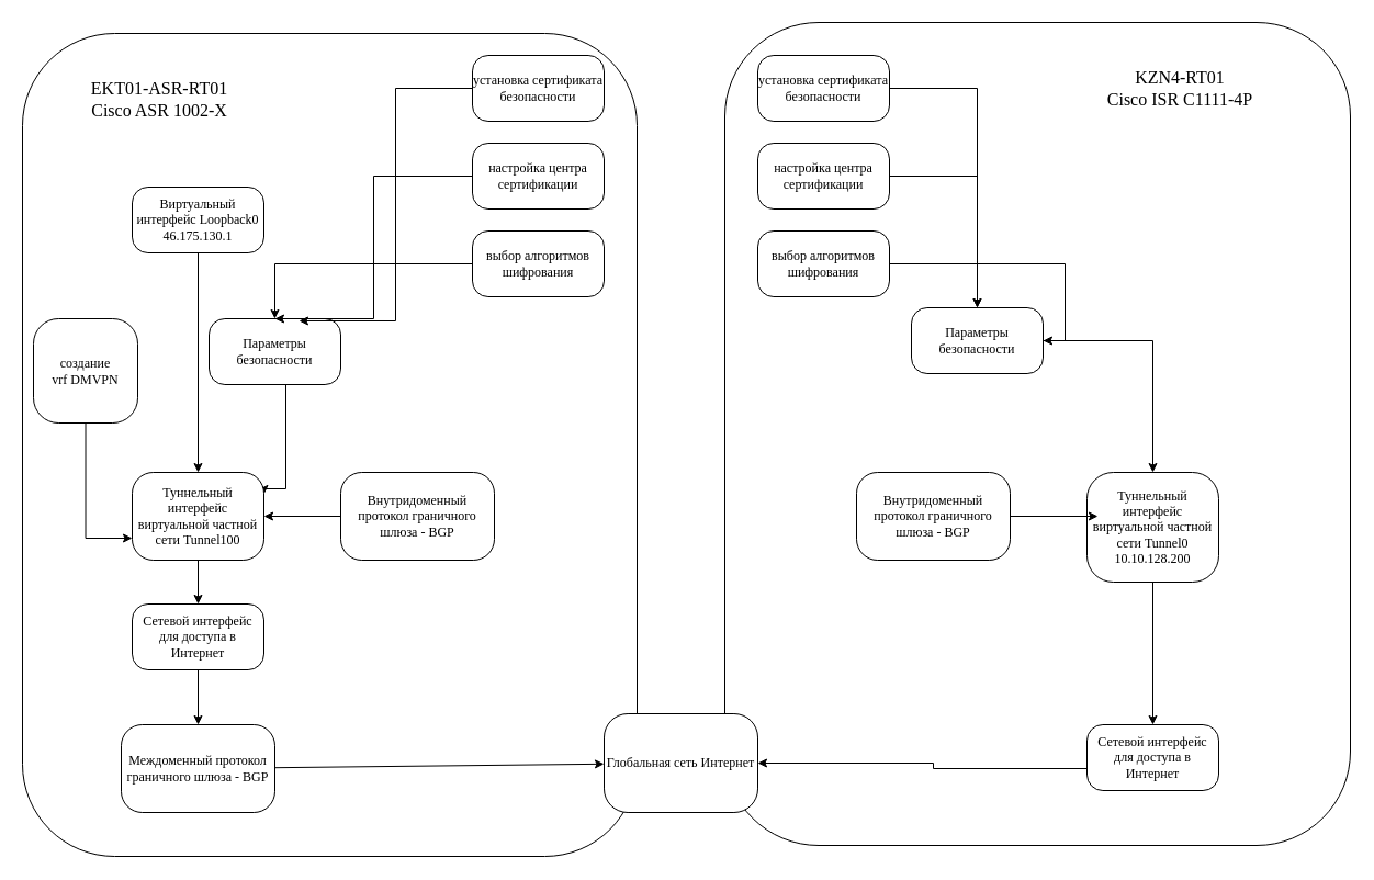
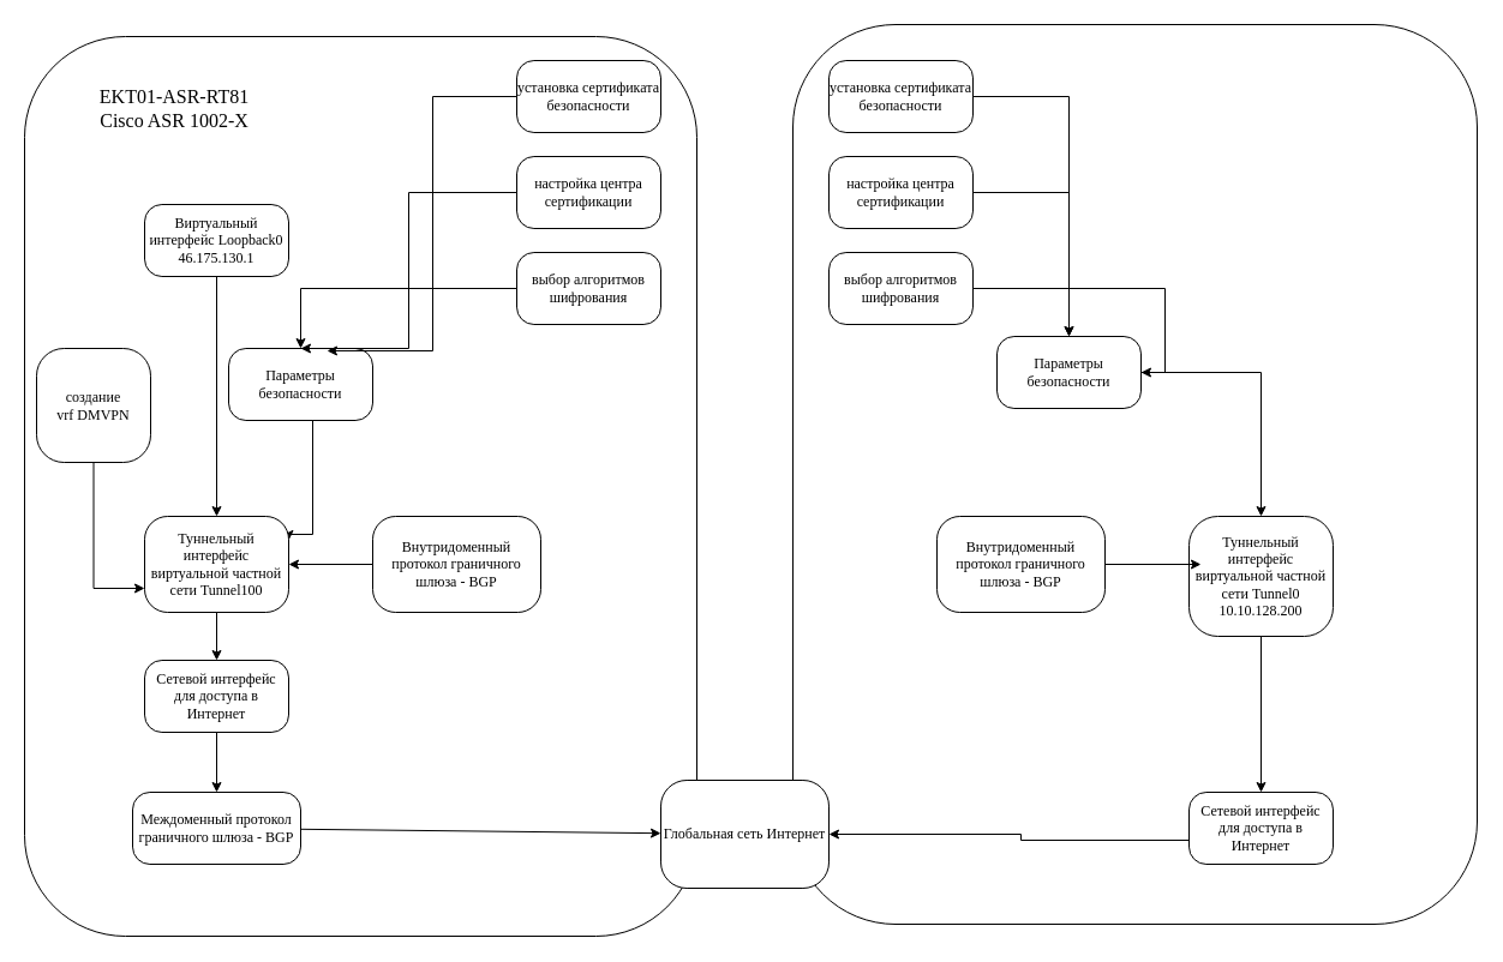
  <mxCell id="0" />
  <mxCell id="1" parent="0" />
  <mxCell id="2" value="" style="rounded=1;whiteSpace=wrap;html=1;" vertex="1" parent="1"><mxGeometry x="660" width="570" height="750" as="geometry" y="20" /></mxCell>
  <mxCell id="3" value="" style="rounded=1;whiteSpace=wrap;html=1;" vertex="1" parent="1"><mxGeometry x="20" y="30" width="560" height="750" as="geometry" /></mxCell>
  <mxCell id="4" style="edgeStyle=orthogonalEdgeStyle;rounded=0;orthogonalLoop=1;jettySize=auto;html=1;entryX=0;entryY=0.75;entryDx=0;entryDy=0;" edge="1" parent="1" source="5" target="10"><mxGeometry relative="1" as="geometry" /></mxCell>
  <mxCell id="5" value="&lt;div&gt;создание&lt;br&gt;&lt;/div&gt;&lt;div&gt;vrf DMVPN&lt;/div&gt;" style="rounded=1;whiteSpace=wrap;html=1;arcSize=24;shadow=0;comic=0;labelBackgroundColor=none;fontFamily=Verdana;fontSize=12;align=center;" parent="1" vertex="1"><mxGeometry x="30" y="290" width="95" height="95" as="geometry" /></mxCell>
  <mxCell id="6" style="edgeStyle=orthogonalEdgeStyle;rounded=0;orthogonalLoop=1;jettySize=auto;html=1;entryX=1;entryY=0.25;entryDx=0;entryDy=0;" edge="1" parent="1" source="7" target="10"><mxGeometry relative="1" as="geometry"><Array as="points"><mxPoint x="260" y="445" /></Array></mxGeometry></mxCell>
  <mxCell id="7" value="Параметры безопасности" style="rounded=1;whiteSpace=wrap;html=1;arcSize=24;shadow=0;comic=0;labelBackgroundColor=none;fontFamily=Verdana;fontSize=12;align=center;" parent="1" vertex="1"><mxGeometry x="190" y="290" width="120" height="60" as="geometry" /></mxCell>
  <mxCell id="8" value="настройка центра сертификации " style="rounded=1;whiteSpace=wrap;html=1;arcSize=24;shadow=0;comic=0;labelBackgroundColor=none;fontFamily=Verdana;fontSize=12;align=center;" parent="1" vertex="1"><mxGeometry x="430" y="130" width="120" height="60" as="geometry" /></mxCell>
  <mxCell id="9" style="edgeStyle=orthogonalEdgeStyle;rounded=0;orthogonalLoop=1;jettySize=auto;html=1;" edge="1" parent="1" source="10" target="23"><mxGeometry relative="1" as="geometry" /></mxCell>
  <mxCell id="10" value="Туннельный интерфейс виртуальной частной сети Tunnel100" style="rounded=1;whiteSpace=wrap;html=1;arcSize=24;shadow=0;comic=0;labelBackgroundColor=none;fontFamily=Verdana;fontSize=12;align=center;" parent="1" vertex="1"><mxGeometry x="120" y="430" width="120" height="80" as="geometry" /></mxCell>
  <mxCell id="11" style="rounded=0;orthogonalLoop=1;jettySize=auto;html=1;" edge="1" parent="1" source="12" target="10"><mxGeometry relative="1" as="geometry" /></mxCell>
  <mxCell id="12" value="&lt;div&gt;Виртуальный интерфейс Loopback0&lt;/div&gt;&lt;div&gt;46.175.130.1 &lt;br&gt;&lt;/div&gt;" style="rounded=1;whiteSpace=wrap;html=1;arcSize=24;shadow=0;comic=0;labelBackgroundColor=none;fontFamily=Verdana;fontSize=12;align=center;" vertex="1" parent="1"><mxGeometry x="120" y="170" width="120" height="60" as="geometry" /></mxCell>
  <mxCell id="13" value="установка сертификата безопасности" style="rounded=1;whiteSpace=wrap;html=1;arcSize=24;shadow=0;comic=0;labelBackgroundColor=none;fontFamily=Verdana;fontSize=12;align=center;" vertex="1" parent="1"><mxGeometry x="430" y="50" width="120" height="60" as="geometry" /></mxCell>
  <mxCell id="14" value="&lt;div&gt;выбор алгоритмов&lt;/div&gt;&lt;div&gt;шифрования&lt;br&gt;&lt;/div&gt;" style="rounded=1;whiteSpace=wrap;html=1;arcSize=24;shadow=0;comic=0;labelBackgroundColor=none;fontFamily=Verdana;fontSize=12;align=center;" vertex="1" parent="1"><mxGeometry x="430" y="210" width="120" height="60" as="geometry" /></mxCell>
  <mxCell id="15" value="" style="endArrow=classic;html=1;rounded=0;exitX=0;exitY=0.5;exitDx=0;exitDy=0;edgeStyle=orthogonalEdgeStyle;entryX=0.5;entryY=0;entryDx=0;entryDy=0;" edge="1" parent="1" source="8" target="7"><mxGeometry width="50" height="50" relative="1" as="geometry"><mxPoint x="440" y="250" as="sourcePoint" /><mxPoint x="250" y="280" as="targetPoint" /><Array as="points"><mxPoint x="340" y="160" /><mxPoint x="340" y="290" /></Array></mxGeometry></mxCell>
  <mxCell id="16" value="" style="endArrow=classic;html=1;rounded=0;exitX=0;exitY=0.5;exitDx=0;exitDy=0;edgeStyle=orthogonalEdgeStyle;entryX=0.683;entryY=0.033;entryDx=0;entryDy=0;entryPerimeter=0;" edge="1" parent="1" source="13" target="7"><mxGeometry width="50" height="50" relative="1" as="geometry"><mxPoint x="440" y="170" as="sourcePoint" /><mxPoint x="260" y="300" as="targetPoint" /><Array as="points"><mxPoint x="360" y="80" /><mxPoint x="360" y="292" /></Array></mxGeometry></mxCell>
  <mxCell id="17" value="" style="endArrow=classic;html=1;rounded=0;exitX=0;exitY=0.5;exitDx=0;exitDy=0;edgeStyle=orthogonalEdgeStyle;" edge="1" parent="1" source="14" target="7"><mxGeometry width="50" height="50" relative="1" as="geometry"><mxPoint x="520" y="360" as="sourcePoint" /><mxPoint x="570" y="310" as="targetPoint" /></mxGeometry></mxCell>
  <mxCell id="18" style="rounded=0;orthogonalLoop=1;jettySize=auto;html=1;" edge="1" parent="1" source="19" target="40"><mxGeometry relative="1" as="geometry" /></mxCell>
- <mxCell id="19" value="Междоменный протокол граничного шлюза - BGP" style="rounded=1;whiteSpace=wrap;html=1;arcSize=24;shadow=0;comic=0;labelBackgroundColor=none;fontFamily=Verdana;fontSize=12;align=center;" vertex="1" parent="1"><mxGeometry x="110" y="660" width="140" height="80" as="geometry" /></mxCell>
+ <mxCell id="19" value="Междоменный протокол граничного шлюза - BGP" style="rounded=1;whiteSpace=wrap;html=1;arcSize=24;shadow=0;comic=0;labelBackgroundColor=none;fontFamily=Verdana;fontSize=12;align=center;" vertex="1" parent="1"><mxGeometry x="110" y="660" width="140" height="60" as="geometry" /></mxCell>
  <mxCell id="20" style="rounded=0;orthogonalLoop=1;jettySize=auto;html=1;exitX=0;exitY=0.5;exitDx=0;exitDy=0;" edge="1" parent="1" source="21" target="10"><mxGeometry relative="1" as="geometry" /></mxCell>
  <mxCell id="21" value="Внутридоменный протокол граничного шлюза - BGP" style="rounded=1;whiteSpace=wrap;html=1;arcSize=24;shadow=0;comic=0;labelBackgroundColor=none;fontFamily=Verdana;fontSize=12;align=center;" vertex="1" parent="1"><mxGeometry x="310" y="430" width="140" height="80" as="geometry" /></mxCell>
  <mxCell id="22" style="edgeStyle=orthogonalEdgeStyle;rounded=0;orthogonalLoop=1;jettySize=auto;html=1;" edge="1" parent="1" source="23" target="19"><mxGeometry relative="1" as="geometry" /></mxCell>
  <mxCell id="23" value="Сетевой интерфейс для доступа в Интернет" style="rounded=1;whiteSpace=wrap;html=1;arcSize=24;shadow=0;comic=0;labelBackgroundColor=none;fontFamily=Verdana;fontSize=12;align=center;" vertex="1" parent="1"><mxGeometry x="120" y="550" width="120" height="60" as="geometry" /></mxCell>
  <mxCell id="24" style="edgeStyle=orthogonalEdgeStyle;rounded=0;orthogonalLoop=1;jettySize=auto;html=1;" edge="1" parent="1" source="25" target="39"><mxGeometry relative="1" as="geometry" /></mxCell>
  <mxCell id="25" value="настройка центра сертификации " style="rounded=1;whiteSpace=wrap;html=1;arcSize=24;shadow=0;comic=0;labelBackgroundColor=none;fontFamily=Verdana;fontSize=12;align=center;" vertex="1" parent="1"><mxGeometry x="690" y="130" width="120" height="60" as="geometry" /></mxCell>
  <mxCell id="26" style="edgeStyle=orthogonalEdgeStyle;rounded=0;orthogonalLoop=1;jettySize=auto;html=1;" edge="1" parent="1" source="27" target="39"><mxGeometry relative="1" as="geometry" /></mxCell>
  <mxCell id="27" value="установка сертификата безопасности" style="rounded=1;whiteSpace=wrap;html=1;arcSize=24;shadow=0;comic=0;labelBackgroundColor=none;fontFamily=Verdana;fontSize=12;align=center;" vertex="1" parent="1"><mxGeometry x="690" y="50" width="120" height="60" as="geometry" /></mxCell>
  <mxCell id="28" style="edgeStyle=orthogonalEdgeStyle;rounded=0;orthogonalLoop=1;jettySize=auto;html=1;entryX=1;entryY=0.5;entryDx=0;entryDy=0;" edge="1" parent="1" source="29" target="39"><mxGeometry relative="1" as="geometry" /></mxCell>
  <mxCell id="29" value="&lt;div&gt;выбор алгоритмов&lt;/div&gt;&lt;div&gt;шифрования&lt;br&gt;&lt;/div&gt;" style="rounded=1;whiteSpace=wrap;html=1;arcSize=24;shadow=0;comic=0;labelBackgroundColor=none;fontFamily=Verdana;fontSize=12;align=center;" vertex="1" parent="1"><mxGeometry x="690" y="210" width="120" height="60" as="geometry" /></mxCell>
  <mxCell id="30" style="edgeStyle=orthogonalEdgeStyle;rounded=0;orthogonalLoop=1;jettySize=auto;html=1;exitX=0.5;exitY=1;exitDx=0;exitDy=0;" edge="1" parent="1" source="31" target="35"><mxGeometry relative="1" as="geometry" /></mxCell>
  <mxCell id="31" value="&lt;div&gt;Туннельный интерфейс виртуальной частной сети Tunnel0&lt;/div&gt;&lt;div&gt;10.10.128.200 &lt;br&gt;&lt;/div&gt;" style="rounded=1;whiteSpace=wrap;html=1;arcSize=24;shadow=0;comic=0;labelBackgroundColor=none;fontFamily=Verdana;fontSize=12;align=center;" vertex="1" parent="1"><mxGeometry x="990" y="430" width="120" height="100" as="geometry" /></mxCell>
  <mxCell id="32" style="edgeStyle=orthogonalEdgeStyle;rounded=0;orthogonalLoop=1;jettySize=auto;html=1;entryX=0.083;entryY=0.4;entryDx=0;entryDy=0;entryPerimeter=0;" edge="1" parent="1" source="33" target="31"><mxGeometry relative="1" as="geometry" /></mxCell>
  <mxCell id="33" value="Внутридоменный протокол граничного шлюза - BGP" style="rounded=1;whiteSpace=wrap;html=1;arcSize=24;shadow=0;comic=0;labelBackgroundColor=none;fontFamily=Verdana;fontSize=12;align=center;" vertex="1" parent="1"><mxGeometry x="780" y="430" width="140" height="80" as="geometry" /></mxCell>
  <mxCell id="34" style="edgeStyle=orthogonalEdgeStyle;rounded=0;orthogonalLoop=1;jettySize=auto;html=1;entryX=1;entryY=0.5;entryDx=0;entryDy=0;" edge="1" parent="1" source="35" target="40"><mxGeometry relative="1" as="geometry"><Array as="points"><mxPoint x="850" y="700" /></Array></mxGeometry></mxCell>
  <mxCell id="35" value="Сетевой интерфейс для доступа в Интернет" style="rounded=1;whiteSpace=wrap;html=1;arcSize=24;shadow=0;comic=0;labelBackgroundColor=none;fontFamily=Verdana;fontSize=12;align=center;" vertex="1" parent="1"><mxGeometry x="990" y="660" width="120" height="60" as="geometry" /></mxCell>
- <mxCell id="36" value="&lt;div style=&quot;font-size: 16px;&quot;&gt;&lt;font style=&quot;font-size: 16px;&quot; face=&quot;Times New Roman&quot;&gt;EKT01-ASR-RT01&lt;/font&gt;&lt;/div&gt;&lt;div style=&quot;font-size: 16px;&quot;&gt;&lt;font style=&quot;font-size: 16px;&quot; face=&quot;Times New Roman&quot;&gt;Cisco ASR 1002-X&lt;br&gt;&lt;/font&gt;&lt;/div&gt;" style="text;html=1;strokeColor=none;fillColor=none;align=center;verticalAlign=middle;whiteSpace=wrap;rounded=0;" vertex="1" parent="1"><mxGeometry x="40" y="60" width="210" height="60" as="geometry" /></mxCell>
- <mxCell id="37" value="&lt;div style=&quot;font-size: 16px;&quot;&gt;&lt;font style=&quot;font-size: 16px;&quot; face=&quot;Times New Roman&quot;&gt;KZN4-RT01&lt;/font&gt;&lt;/div&gt;&lt;div style=&quot;font-size: 16px;&quot;&gt;&lt;font style=&quot;font-size: 16px;&quot; face=&quot;Times New Roman&quot;&gt;Cisco ISR C1111-4P&lt;br&gt;&lt;/font&gt;&lt;/div&gt;" style="text;html=1;strokeColor=none;fillColor=none;align=center;verticalAlign=middle;whiteSpace=wrap;rounded=0;" vertex="1" parent="1"><mxGeometry x="970" y="50" width="210" height="60" as="geometry" /></mxCell>
+ <mxCell id="36" value="&lt;div style=&quot;font-size: 16px;&quot;&gt;&lt;font style=&quot;font-size: 16px;&quot; face=&quot;Times New Roman&quot;&gt;EKT01-ASR-RT81&lt;/font&gt;&lt;/div&gt;&lt;div style=&quot;font-size: 16px;&quot;&gt;&lt;font style=&quot;font-size: 16px;&quot; face=&quot;Times New Roman&quot;&gt;Cisco ASR 1002-X&lt;br&gt;&lt;/font&gt;&lt;/div&gt;" style="text;html=1;strokeColor=none;fillColor=none;align=center;verticalAlign=middle;whiteSpace=wrap;rounded=0;" vertex="1" parent="1"><mxGeometry x="40" y="60" width="210" height="60" as="geometry" /></mxCell>
  <mxCell id="38" style="edgeStyle=orthogonalEdgeStyle;rounded=0;orthogonalLoop=1;jettySize=auto;html=1;" edge="1" parent="1" source="39" target="31"><mxGeometry relative="1" as="geometry" /></mxCell>
  <mxCell id="39" value="Параметры безопасности" style="rounded=1;whiteSpace=wrap;html=1;arcSize=24;shadow=0;comic=0;labelBackgroundColor=none;fontFamily=Verdana;fontSize=12;align=center;" vertex="1" parent="1"><mxGeometry x="830" y="280" width="120" height="60" as="geometry" /></mxCell>
  <mxCell id="40" value="Глобальная сеть Интернет" style="rounded=1;whiteSpace=wrap;html=1;arcSize=24;shadow=0;comic=0;labelBackgroundColor=none;fontFamily=Verdana;fontSize=12;align=center;" vertex="1" parent="1"><mxGeometry x="550" y="650" width="140" height="90" as="geometry" /></mxCell>
